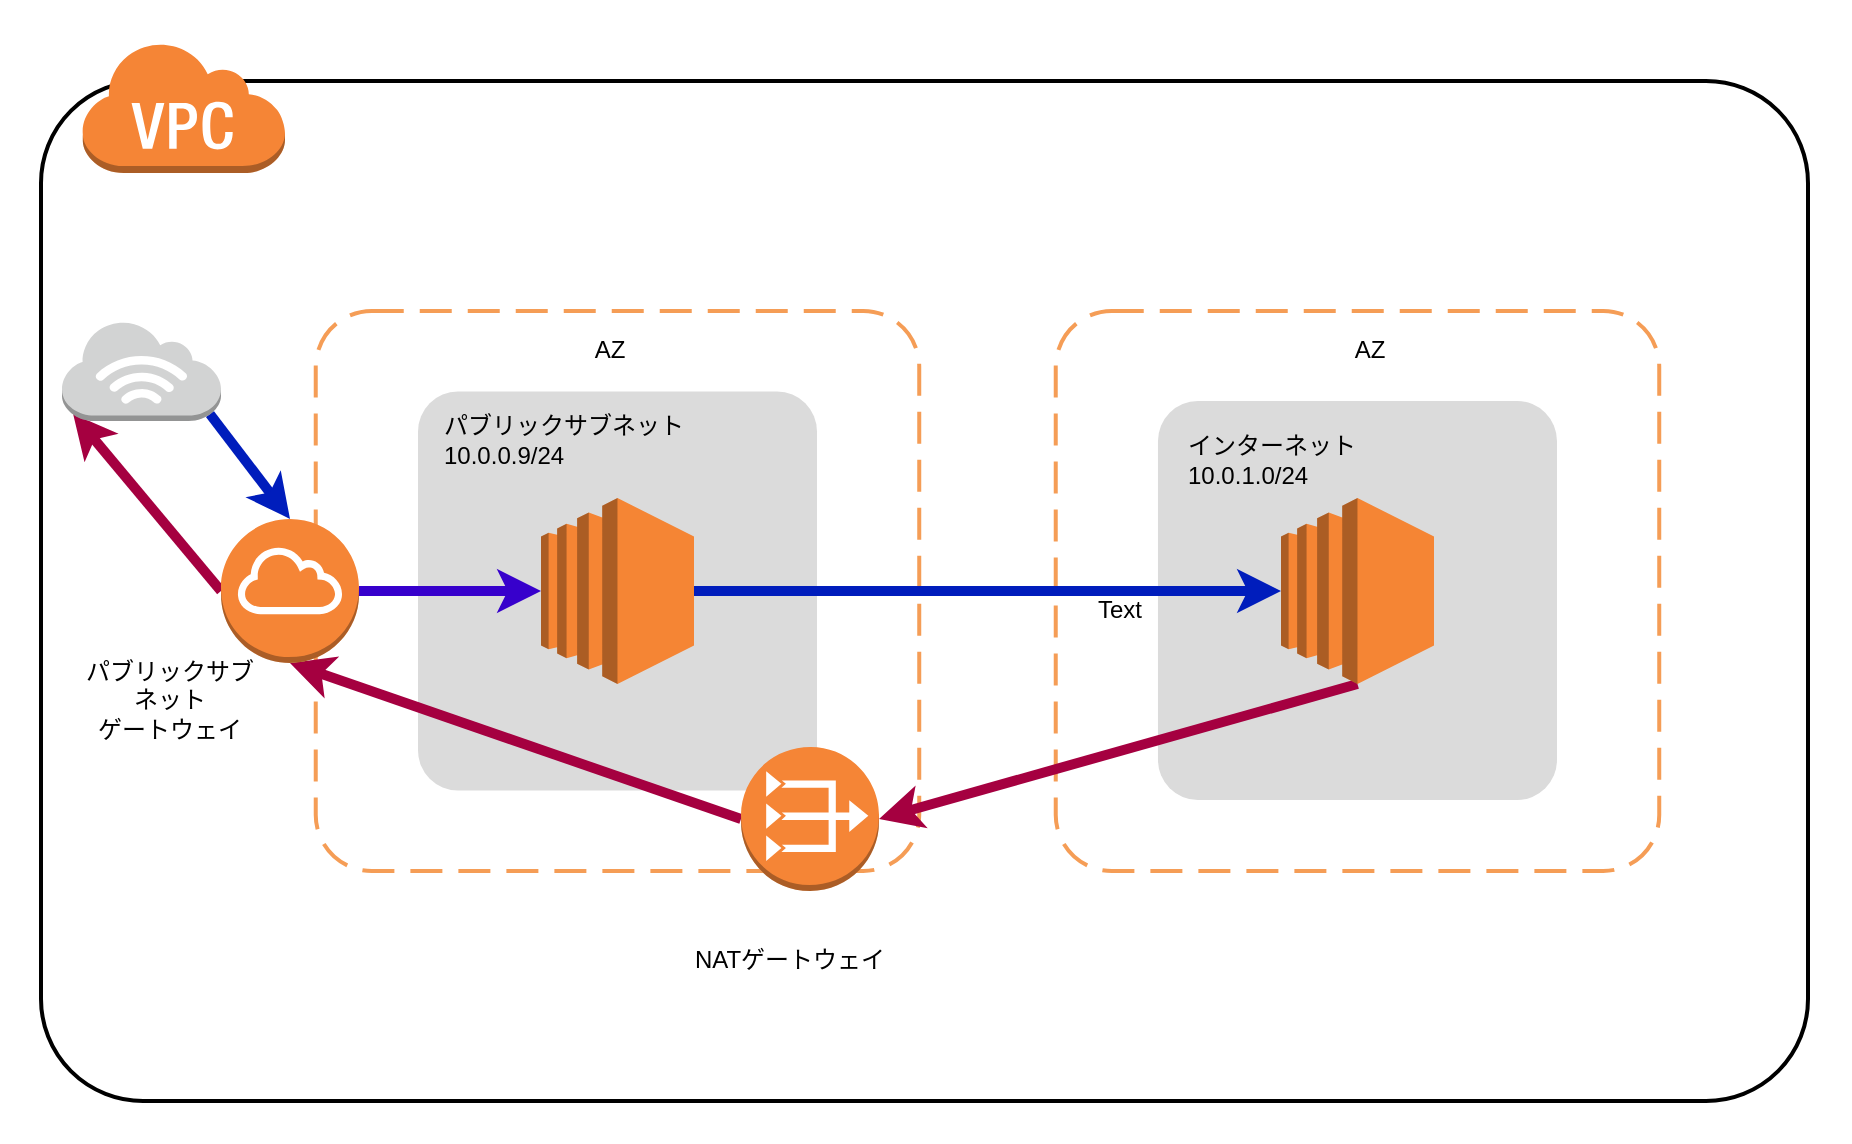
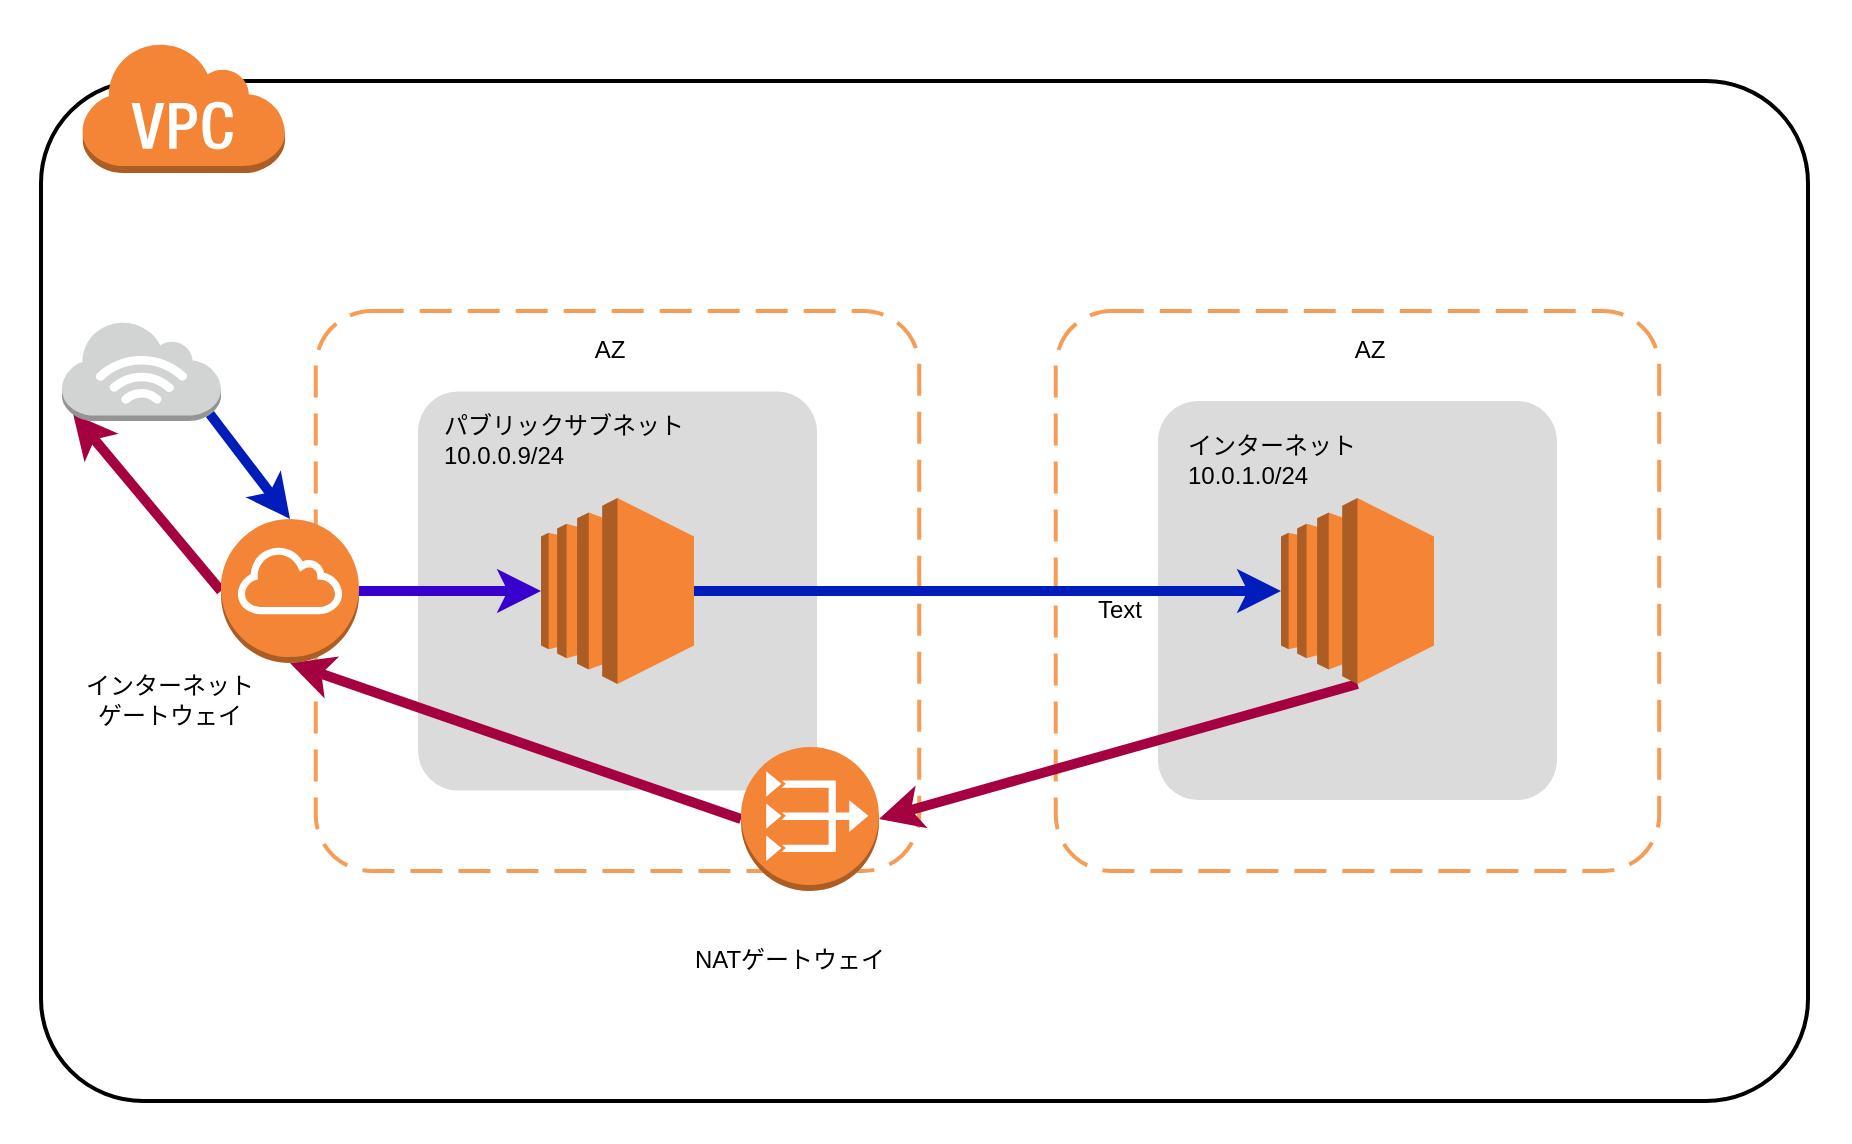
  <mxCell id="0" />
  <mxCell id="1" parent="0" />
  <mxCell id="2" value="" style="rounded=1;arcSize=10;strokeColor=none;fillColor=#DBDBDB;gradientColor=none;" vertex="1" parent="1"><mxGeometry x="208.5" y="195.25" width="199.5" height="199.5" as="geometry" /></mxCell>
  <mxCell id="3" value="" style="rounded=1;arcSize=10;dashed=1;strokeColor=#F59D56;fillColor=none;gradientColor=none;dashPattern=8 4;strokeWidth=2;" vertex="1" parent="1"><mxGeometry x="157.37" y="155" width="301.75" height="280" as="geometry" /></mxCell>
  <mxCell id="4" value="" style="rounded=1;arcSize=10;dashed=0;fillColor=none;gradientColor=none;strokeWidth=2;" vertex="1" parent="1"><mxGeometry y="40" width="883.5" height="510" as="geometry" x="20" /></mxCell>
  <mxCell id="5" value="" style="rounded=1;arcSize=10;dashed=1;strokeColor=#F59D56;fillColor=none;gradientColor=none;dashPattern=8 4;strokeWidth=2;" vertex="1" parent="1"><mxGeometry x="527.37" y="155" width="301.75" height="280" as="geometry" /></mxCell>
  <mxCell id="6" value="" style="rounded=1;arcSize=10;strokeColor=none;fillColor=#DBDBDB;gradientColor=none;" vertex="1" parent="1"><mxGeometry x="578.49" y="200" width="199.5" height="199.5" as="geometry" /></mxCell>
  <mxCell id="7" style="edgeStyle=none;html=1;exitX=1;exitY=0.5;exitDx=0;exitDy=0;exitPerimeter=0;strokeWidth=5;fontColor=#0000FF;fillColor=#0050ef;strokeColor=#001DBC;" edge="1" parent="1" source="8" target="10"><mxGeometry relative="1" as="geometry" /></mxCell>
  <mxCell id="8" value="" style="outlineConnect=0;dashed=0;verticalLabelPosition=bottom;verticalAlign=top;align=center;html=1;shape=mxgraph.aws3.ec2;fillColor=#F58534;gradientColor=none;" vertex="1" parent="1"><mxGeometry x="270" y="248.5" width="76.5" height="93" as="geometry" /></mxCell>
  <mxCell id="9" style="edgeStyle=none;html=1;exitX=0.5;exitY=1;exitDx=0;exitDy=0;exitPerimeter=0;entryX=1;entryY=0.5;entryDx=0;entryDy=0;entryPerimeter=0;fillColor=#d80073;strokeColor=#A50040;strokeWidth=5;" edge="1" parent="1" source="10" target="16"><mxGeometry relative="1" as="geometry" /></mxCell>
  <mxCell id="10" value="" style="outlineConnect=0;dashed=0;verticalLabelPosition=bottom;verticalAlign=top;align=center;html=1;shape=mxgraph.aws3.ec2;fillColor=#F58534;gradientColor=none;" vertex="1" parent="1"><mxGeometry x="640" y="248.5" width="76.5" height="93" as="geometry" /></mxCell>
  <mxCell id="11" value="" style="dashed=0;html=1;shape=mxgraph.aws3.virtual_private_cloud;fillColor=#F58536;gradientColor=none;dashed=0;" vertex="1" parent="1"><mxGeometry x="40" y="20" width="102" height="66" as="geometry" /></mxCell>
  <mxCell id="12" style="edgeStyle=none;html=1;exitX=0;exitY=0.5;exitDx=0;exitDy=0;exitPerimeter=0;entryX=0.5;entryY=1;entryDx=0;entryDy=0;entryPerimeter=0;fillColor=#d80073;strokeColor=#A50040;strokeWidth=5;" edge="1" parent="1" source="16" target="15"><mxGeometry relative="1" as="geometry" /></mxCell>
  <mxCell id="13" style="edgeStyle=none;html=1;exitX=0;exitY=0.5;exitDx=0;exitDy=0;exitPerimeter=0;entryX=0.07;entryY=0.93;entryDx=0;entryDy=0;entryPerimeter=0;strokeWidth=5;fillColor=#d80073;strokeColor=#A50040;" edge="1" parent="1" source="15" target="18"><mxGeometry relative="1" as="geometry"><mxPoint x="80" y="220" as="targetPoint" /></mxGeometry></mxCell>
  <mxCell id="14" style="edgeStyle=none;html=1;exitX=1;exitY=0.5;exitDx=0;exitDy=0;exitPerimeter=0;strokeWidth=5;fontColor=#0000FF;fillColor=#6a00ff;strokeColor=#3700CC;" edge="1" parent="1" source="15" target="8"><mxGeometry relative="1" as="geometry" /></mxCell>
  <mxCell id="15" value="" style="outlineConnect=0;dashed=0;verticalLabelPosition=bottom;verticalAlign=top;align=center;html=1;shape=mxgraph.aws3.internet_gateway;fillColor=#F58536;gradientColor=none;" vertex="1" parent="1"><mxGeometry x="110" y="259" width="69" height="72" as="geometry" /></mxCell>
  <mxCell id="16" value="" style="outlineConnect=0;dashed=0;verticalLabelPosition=bottom;verticalAlign=top;align=center;html=1;shape=mxgraph.aws3.vpc_nat_gateway;fillColor=#F58536;gradientColor=none;" vertex="1" parent="1"><mxGeometry x="370" y="373" width="69" height="72" as="geometry" /></mxCell>
  <mxCell id="17" style="edgeStyle=none;html=1;exitX=0.93;exitY=0.93;exitDx=0;exitDy=0;exitPerimeter=0;entryX=0.5;entryY=0;entryDx=0;entryDy=0;entryPerimeter=0;strokeWidth=5;fillColor=#0050ef;strokeColor=#001DBC;" edge="1" parent="1" source="18" target="15"><mxGeometry relative="1" as="geometry" /></mxCell>
  <mxCell id="18" value="" style="outlineConnect=0;dashed=0;verticalLabelPosition=bottom;verticalAlign=top;align=center;html=1;shape=mxgraph.aws3.internet_3;fillColor=#D2D3D3;gradientColor=none;" vertex="1" parent="1"><mxGeometry x="30.5" y="160" width="79.5" height="50" as="geometry" /></mxCell>
  <mxCell id="19" value="10.0.0.0/46" style="text;strokeColor=none;align=center;fillColor=none;html=1;verticalAlign=middle;whiteSpace=wrap;rounded=0;fontColor=#FFFFFF;" vertex="1" parent="1"><mxGeometry x="123" y="48" width="120" height="30" as="geometry" /></mxCell>
  <mxCell id="20" value="AZ" style="text;align=center;html=1;verticalAlign=middle;whiteSpace=wrap;rounded=0;fontColor=#000000;" vertex="1" parent="1"><mxGeometry x="210" y="160" width="190" height="30" as="geometry" /></mxCell>
  <mxCell id="21" value="AZ" style="text;strokeColor=none;align=center;fillColor=none;html=1;verticalAlign=middle;whiteSpace=wrap;rounded=0;fontColor=#000000;" vertex="1" parent="1"><mxGeometry x="560" y="160" width="250" height="30" as="geometry" /></mxCell>
  <mxCell id="22" value="パブリックサブネット&lt;br&gt;10.0.0.9/24" style="text;strokeColor=none;align=left;fillColor=none;html=1;verticalAlign=middle;whiteSpace=wrap;rounded=0;fontColor=#000000;" vertex="1" parent="1"><mxGeometry x="220" y="200" width="170" height="40" as="geometry" /></mxCell>
  <mxCell id="23" value="インターネット&lt;br&gt;10.0.1.0/24" style="text;strokeColor=none;align=left;fillColor=none;html=1;verticalAlign=middle;whiteSpace=wrap;rounded=0;fontColor=#000000;" vertex="1" parent="1"><mxGeometry x="592" y="210" width="170" height="40" as="geometry" /></mxCell>
  <mxCell id="24" value="Text" style="text;strokeColor=none;align=center;fillColor=none;html=1;verticalAlign=middle;whiteSpace=wrap;rounded=0;fontColor=#000000;" vertex="1" parent="1"><mxGeometry x="530" y="290" width="60" height="30" as="geometry" /></mxCell>
  <mxCell id="25" value="NATゲートウェイ" style="text;strokeColor=none;align=center;fillColor=none;html=1;verticalAlign=middle;whiteSpace=wrap;rounded=0;fontColor=#000000;" vertex="1" parent="1"><mxGeometry x="325" y="460" width="140" height="40" as="geometry" /></mxCell>
- <mxCell id="26" value="パブリックサブネット&lt;br&gt;ゲートウェイ" style="text;strokeColor=none;align=center;fillColor=none;html=1;verticalAlign=middle;whiteSpace=wrap;rounded=0;fontColor=#000000;" vertex="1" parent="1"><mxGeometry x="40" y="330" width="90" height="40" as="geometry" /></mxCell>
+ <mxCell id="26" value="インターネット&lt;br&gt;ゲートウェイ" style="text;strokeColor=none;align=center;fillColor=none;html=1;verticalAlign=middle;whiteSpace=wrap;rounded=0;fontColor=#000000;" vertex="1" parent="1"><mxGeometry x="40" y="330" width="90" height="40" as="geometry" /></mxCell>
